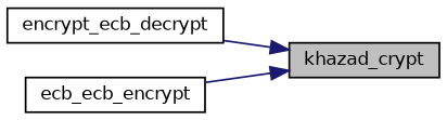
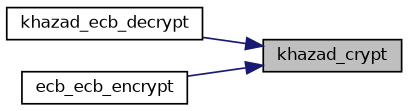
  digraph {
    rankdir=RL
    node [color=black fillcolor=white fontname=Helvetica fontsize=10 shape=record style=filled]
    edge [color=midnightblue dir=back fontname=Helvetica fontsize=10 labelfontname=Helvetica labelfontsize=10 style=solid]
    n1 [fillcolor=grey75 fontcolor=black height=0.2 label=khazad_crypt width=0.4]
-   n2 [height=0.2 label=encrypt_ecb_decrypt width=0.4]
+   n2 [height=0.2 label=khazad_ecb_decrypt width=0.4]
    n3 [height=0.2 label=ecb_ecb_encrypt width=0.4]
    n1 -> n2
    n1 -> n3
  }
